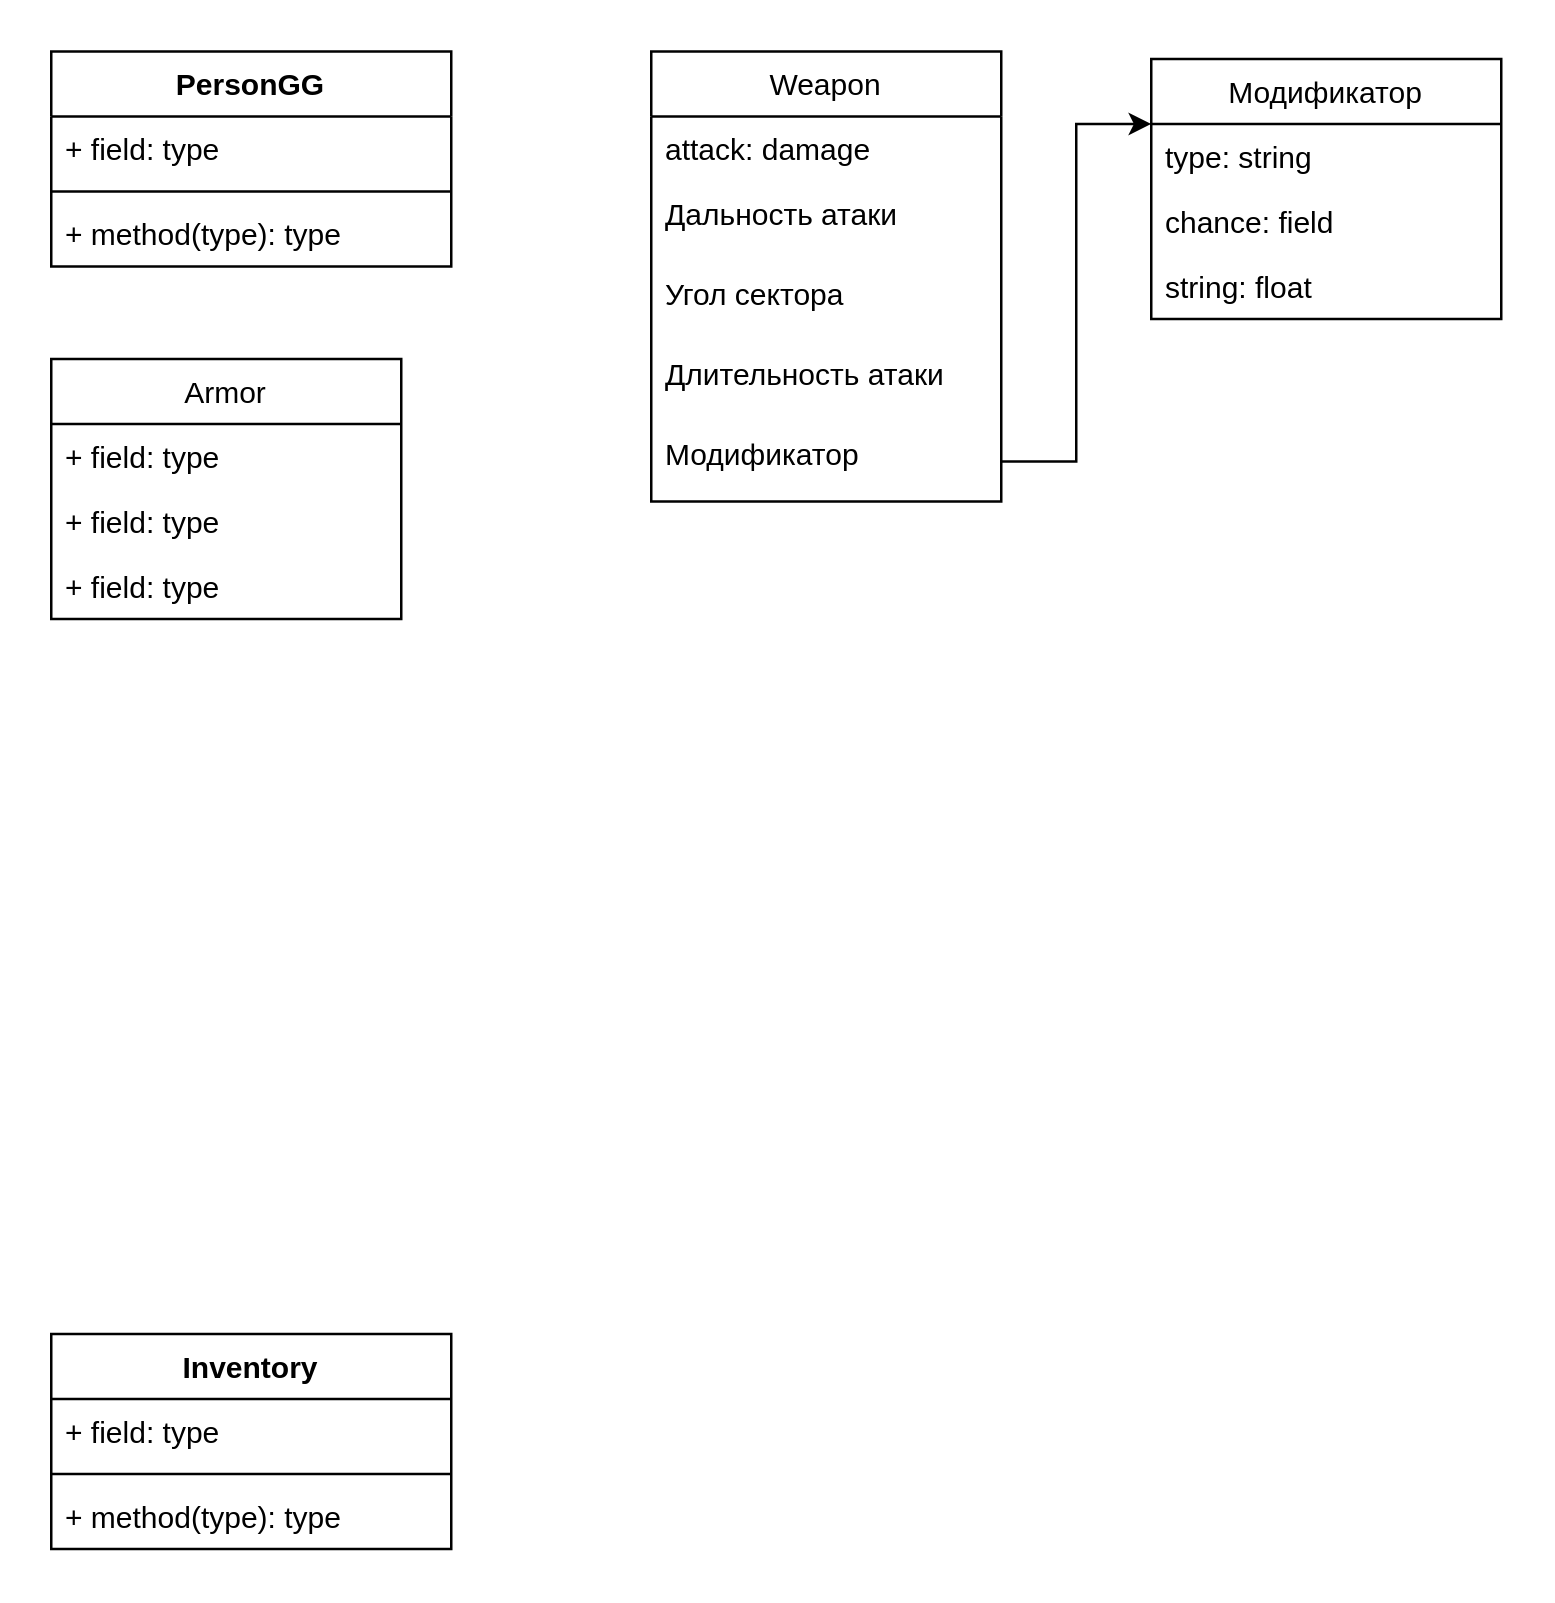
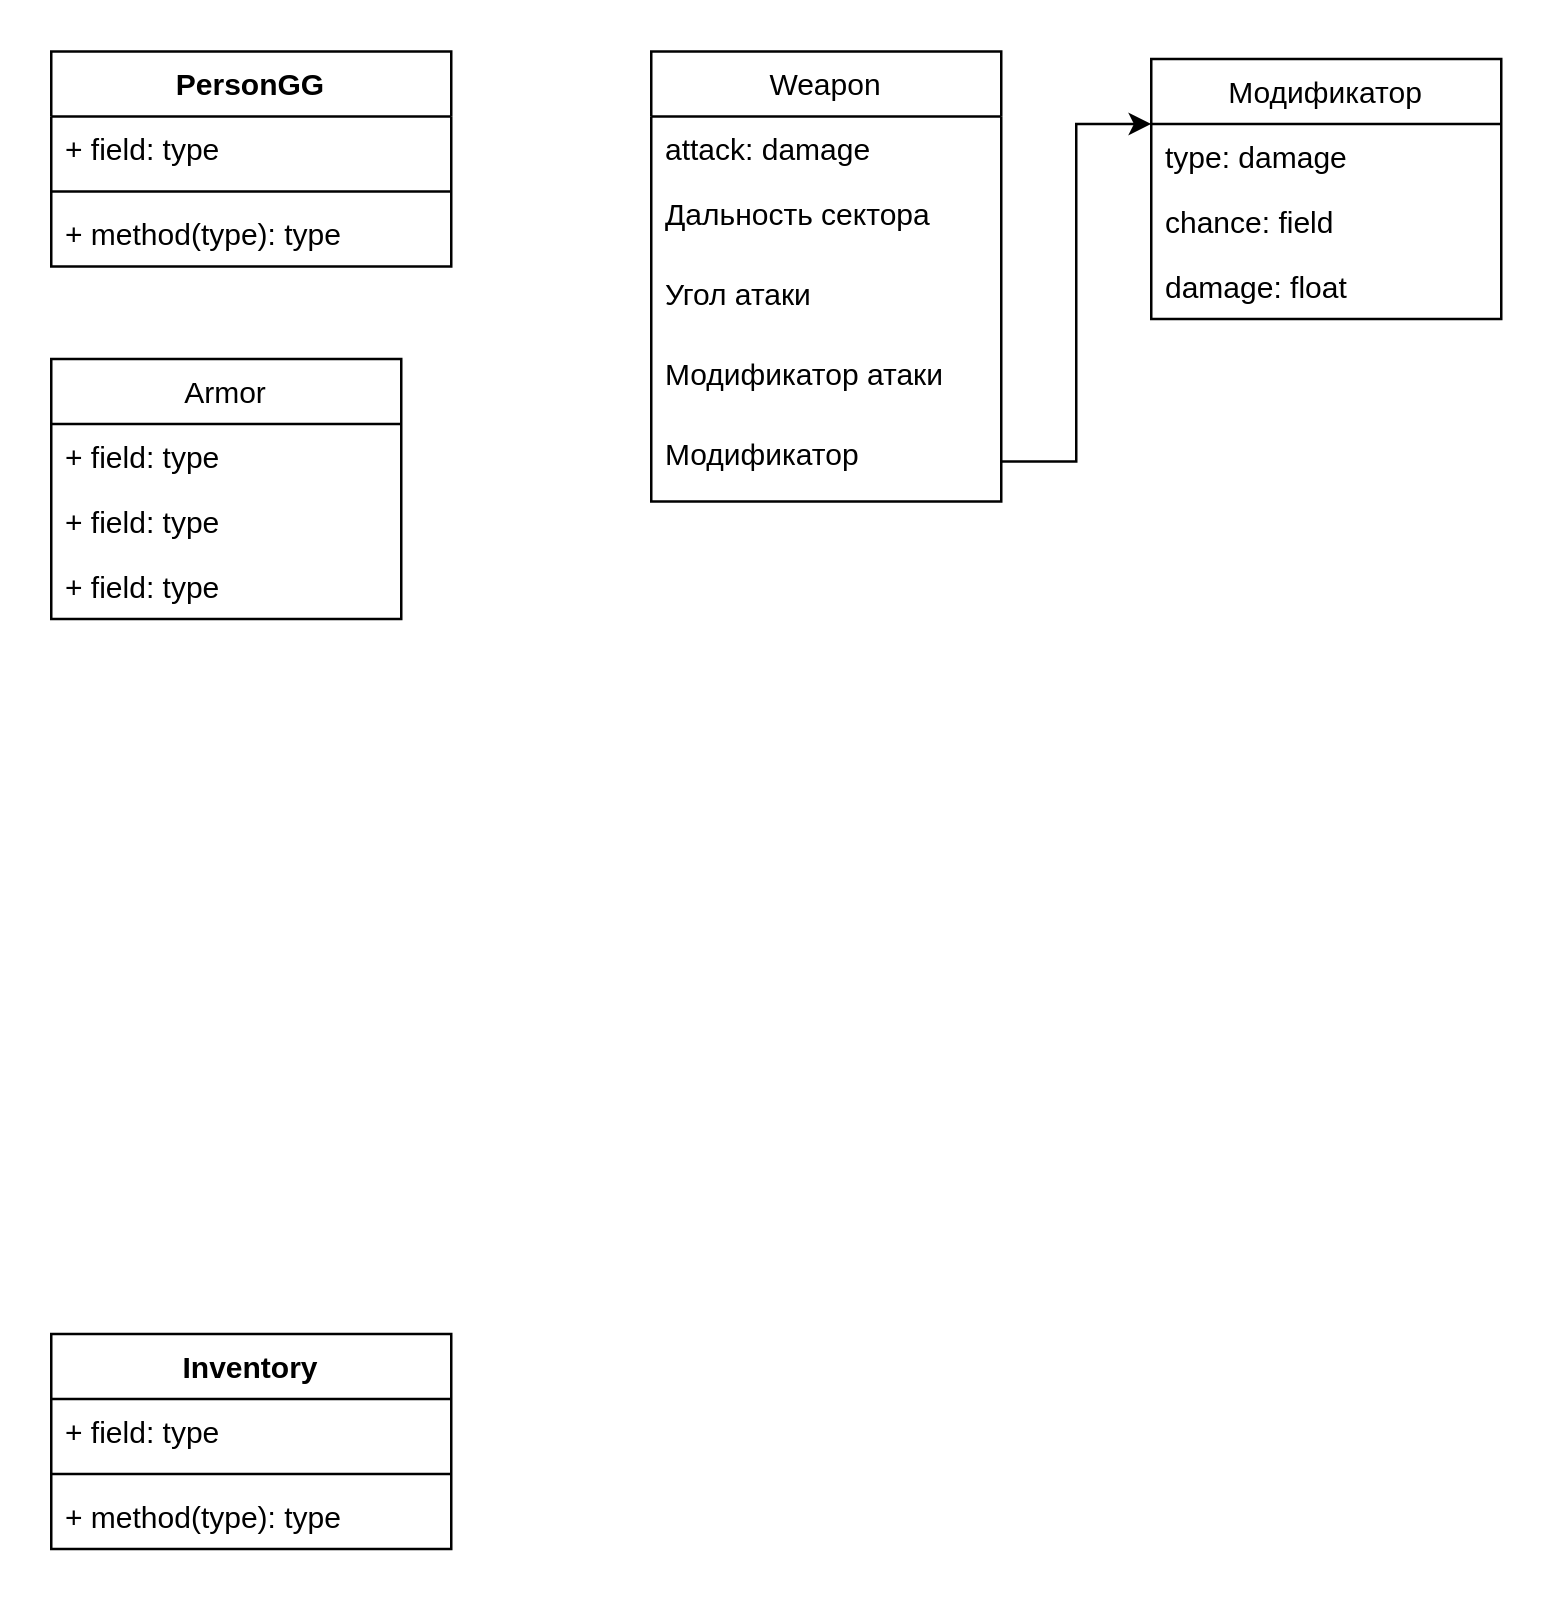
  <mxCell id="0" />
  <mxCell id="1" parent="0" />
  <mxCell id="2" value="PersonGG" style="swimlane;fontStyle=1;align=center;verticalAlign=top;childLayout=stackLayout;horizontal=1;startSize=26;horizontalStack=0;resizeParent=1;resizeParentMax=0;resizeLast=0;collapsible=1;marginBottom=0;" vertex="1" parent="1"><mxGeometry x="20" y="20" width="160" height="86" as="geometry" /></mxCell>
  <mxCell id="3" value="+ field: type" style="text;strokeColor=none;fillColor=none;align=left;verticalAlign=top;spacingLeft=4;spacingRight=4;overflow=hidden;rotatable=0;points=[[0,0.5],[1,0.5]];portConstraint=eastwest;" vertex="1" parent="2"><mxGeometry y="26" width="160" height="26" as="geometry" /></mxCell>
  <mxCell id="4" value="" style="line;strokeWidth=1;fillColor=none;align=left;verticalAlign=middle;spacingTop=-1;spacingLeft=3;spacingRight=3;rotatable=0;labelPosition=right;points=[];portConstraint=eastwest;" vertex="1" parent="2"><mxGeometry y="52" width="160" height="8" as="geometry" /></mxCell>
  <mxCell id="5" value="+ method(type): type" style="text;strokeColor=none;fillColor=none;align=left;verticalAlign=top;spacingLeft=4;spacingRight=4;overflow=hidden;rotatable=0;points=[[0,0.5],[1,0.5]];portConstraint=eastwest;" vertex="1" parent="2"><mxGeometry y="60" width="160" height="26" as="geometry" /></mxCell>
  <mxCell id="6" value="Weapon" style="swimlane;fontStyle=0;childLayout=stackLayout;horizontal=1;startSize=26;fillColor=none;horizontalStack=0;resizeParent=1;resizeParentMax=0;resizeLast=0;collapsible=1;marginBottom=0;" vertex="1" parent="1"><mxGeometry x="260" y="20" width="140" height="180" as="geometry" /></mxCell>
  <mxCell id="7" value="attack: damage" style="text;strokeColor=none;fillColor=none;align=left;verticalAlign=top;spacingLeft=4;spacingRight=4;overflow=hidden;rotatable=0;points=[[0,0.5],[1,0.5]];portConstraint=eastwest;" vertex="1" parent="6"><mxGeometry y="26" width="140" height="26" as="geometry" /></mxCell>
- <mxCell id="8" value="Дальность атаки" style="text;strokeColor=none;fillColor=none;align=left;verticalAlign=top;spacingLeft=4;spacingRight=4;overflow=hidden;rotatable=0;points=[[0,0.5],[1,0.5]];portConstraint=eastwest;" vertex="1" parent="6"><mxGeometry y="52" width="140" height="32" as="geometry" /></mxCell>
- <mxCell id="9" value="Угол сектора" style="text;strokeColor=none;fillColor=none;align=left;verticalAlign=top;spacingLeft=4;spacingRight=4;overflow=hidden;rotatable=0;points=[[0,0.5],[1,0.5]];portConstraint=eastwest;" vertex="1" parent="6"><mxGeometry y="84" width="140" height="32" as="geometry" /></mxCell>
- <mxCell id="10" value="Длительность атаки" style="text;strokeColor=none;fillColor=none;align=left;verticalAlign=top;spacingLeft=4;spacingRight=4;overflow=hidden;rotatable=0;points=[[0,0.5],[1,0.5]];portConstraint=eastwest;" vertex="1" parent="6"><mxGeometry y="116" width="140" height="32" as="geometry" /></mxCell>
+ <mxCell id="8" value="Дальность сектора" style="text;strokeColor=none;fillColor=none;align=left;verticalAlign=top;spacingLeft=4;spacingRight=4;overflow=hidden;rotatable=0;points=[[0,0.5],[1,0.5]];portConstraint=eastwest;" vertex="1" parent="6"><mxGeometry y="52" width="140" height="32" as="geometry" /></mxCell>
+ <mxCell id="9" value="Угол атаки" style="text;strokeColor=none;fillColor=none;align=left;verticalAlign=top;spacingLeft=4;spacingRight=4;overflow=hidden;rotatable=0;points=[[0,0.5],[1,0.5]];portConstraint=eastwest;" vertex="1" parent="6"><mxGeometry y="84" width="140" height="32" as="geometry" /></mxCell>
+ <mxCell id="10" value="Модификатор атаки" style="text;strokeColor=none;fillColor=none;align=left;verticalAlign=top;spacingLeft=4;spacingRight=4;overflow=hidden;rotatable=0;points=[[0,0.5],[1,0.5]];portConstraint=eastwest;" vertex="1" parent="6"><mxGeometry y="116" width="140" height="32" as="geometry" /></mxCell>
  <mxCell id="11" value="Модификатор" style="text;strokeColor=none;fillColor=none;align=left;verticalAlign=top;spacingLeft=4;spacingRight=4;overflow=hidden;rotatable=0;points=[[0,0.5],[1,0.5]];portConstraint=eastwest;" vertex="1" parent="6"><mxGeometry y="148" width="140" height="32" as="geometry" /></mxCell>
  <mxCell id="12" value="Armor" style="swimlane;fontStyle=0;childLayout=stackLayout;horizontal=1;startSize=26;fillColor=none;horizontalStack=0;resizeParent=1;resizeParentMax=0;resizeLast=0;collapsible=1;marginBottom=0;" vertex="1" parent="1"><mxGeometry x="20" y="143" width="140" height="104" as="geometry" /></mxCell>
  <mxCell id="13" value="+ field: type" style="text;strokeColor=none;fillColor=none;align=left;verticalAlign=top;spacingLeft=4;spacingRight=4;overflow=hidden;rotatable=0;points=[[0,0.5],[1,0.5]];portConstraint=eastwest;" vertex="1" parent="12"><mxGeometry y="26" width="140" height="26" as="geometry" /></mxCell>
  <mxCell id="14" value="+ field: type" style="text;strokeColor=none;fillColor=none;align=left;verticalAlign=top;spacingLeft=4;spacingRight=4;overflow=hidden;rotatable=0;points=[[0,0.5],[1,0.5]];portConstraint=eastwest;" vertex="1" parent="12"><mxGeometry y="52" width="140" height="26" as="geometry" /></mxCell>
  <mxCell id="15" value="+ field: type" style="text;strokeColor=none;fillColor=none;align=left;verticalAlign=top;spacingLeft=4;spacingRight=4;overflow=hidden;rotatable=0;points=[[0,0.5],[1,0.5]];portConstraint=eastwest;" vertex="1" parent="12"><mxGeometry y="78" width="140" height="26" as="geometry" /></mxCell>
  <mxCell id="16" value="Inventory" style="swimlane;fontStyle=1;align=center;verticalAlign=top;childLayout=stackLayout;horizontal=1;startSize=26;horizontalStack=0;resizeParent=1;resizeParentMax=0;resizeLast=0;collapsible=1;marginBottom=0;" vertex="1" parent="1"><mxGeometry x="20" y="533" width="160" height="86" as="geometry" /></mxCell>
  <mxCell id="17" value="+ field: type" style="text;strokeColor=none;fillColor=none;align=left;verticalAlign=top;spacingLeft=4;spacingRight=4;overflow=hidden;rotatable=0;points=[[0,0.5],[1,0.5]];portConstraint=eastwest;" vertex="1" parent="16"><mxGeometry y="26" width="160" height="26" as="geometry" /></mxCell>
  <mxCell id="18" value="" style="line;strokeWidth=1;fillColor=none;align=left;verticalAlign=middle;spacingTop=-1;spacingLeft=3;spacingRight=3;rotatable=0;labelPosition=right;points=[];portConstraint=eastwest;" vertex="1" parent="16"><mxGeometry y="52" width="160" height="8" as="geometry" /></mxCell>
  <mxCell id="19" value="+ method(type): type" style="text;strokeColor=none;fillColor=none;align=left;verticalAlign=top;spacingLeft=4;spacingRight=4;overflow=hidden;rotatable=0;points=[[0,0.5],[1,0.5]];portConstraint=eastwest;" vertex="1" parent="16"><mxGeometry y="60" width="160" height="26" as="geometry" /></mxCell>
  <mxCell id="20" value="Модификатор" style="swimlane;fontStyle=0;childLayout=stackLayout;horizontal=1;startSize=26;fillColor=none;horizontalStack=0;resizeParent=1;resizeParentMax=0;resizeLast=0;collapsible=1;marginBottom=0;" vertex="1" parent="1"><mxGeometry x="460" y="23" width="140" height="104" as="geometry" /></mxCell>
- <mxCell id="21" value="type: string" style="text;strokeColor=none;fillColor=none;align=left;verticalAlign=top;spacingLeft=4;spacingRight=4;overflow=hidden;rotatable=0;points=[[0,0.5],[1,0.5]];portConstraint=eastwest;" vertex="1" parent="20"><mxGeometry y="26" width="140" height="26" as="geometry" /></mxCell>
+ <mxCell id="21" value="type: damage" style="text;strokeColor=none;fillColor=none;align=left;verticalAlign=top;spacingLeft=4;spacingRight=4;overflow=hidden;rotatable=0;points=[[0,0.5],[1,0.5]];portConstraint=eastwest;" vertex="1" parent="20"><mxGeometry y="26" width="140" height="26" as="geometry" /></mxCell>
  <mxCell id="22" value="chance: field" style="text;strokeColor=none;fillColor=none;align=left;verticalAlign=top;spacingLeft=4;spacingRight=4;overflow=hidden;rotatable=0;points=[[0,0.5],[1,0.5]];portConstraint=eastwest;" vertex="1" parent="20"><mxGeometry y="52" width="140" height="26" as="geometry" /></mxCell>
- <mxCell id="23" value="string: float" style="text;strokeColor=none;fillColor=none;align=left;verticalAlign=top;spacingLeft=4;spacingRight=4;overflow=hidden;rotatable=0;points=[[0,0.5],[1,0.5]];portConstraint=eastwest;" vertex="1" parent="20"><mxGeometry y="78" width="140" height="26" as="geometry" /></mxCell>
+ <mxCell id="23" value="damage: float" style="text;strokeColor=none;fillColor=none;align=left;verticalAlign=top;spacingLeft=4;spacingRight=4;overflow=hidden;rotatable=0;points=[[0,0.5],[1,0.5]];portConstraint=eastwest;" vertex="1" parent="20"><mxGeometry y="78" width="140" height="26" as="geometry" /></mxCell>
  <mxCell id="24" style="edgeStyle=orthogonalEdgeStyle;rounded=0;orthogonalLoop=1;jettySize=auto;html=1;exitX=1;exitY=0.5;exitDx=0;exitDy=0;entryX=0;entryY=0.25;entryDx=0;entryDy=0;" edge="1" parent="1" source="11" target="20"><mxGeometry relative="1" as="geometry" /></mxCell>
